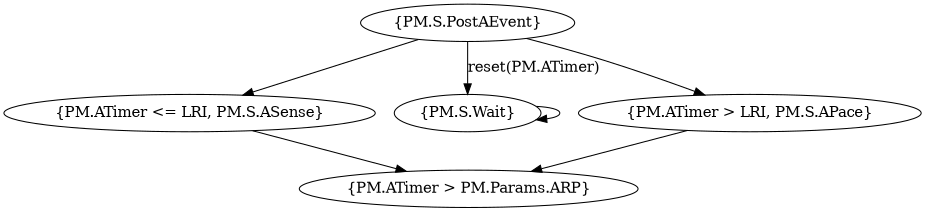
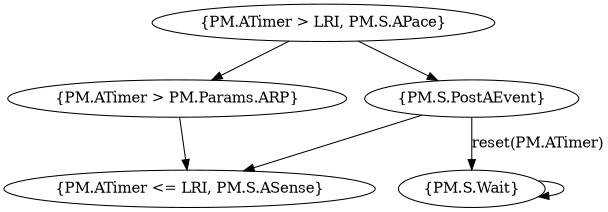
  digraph {
    n1 [label="{PM.ATimer > PM.Params.ARP}"]
    n2 [label="{PM.ATimer <= LRI, PM.S.ASense}"]
    n3 [label="{PM.S.PostAEvent}"]
    n4 [label="{PM.S.Wait}"]
    n5 [label="{PM.ATimer > LRI, PM.S.APace}"]
-   n2 -> n1
+   n1 -> n2
    n3 -> n2
    n3 -> n4 [label="reset(PM.ATimer)"]
    n4 -> n4
    n5 -> n1
-   n3 -> n5
+   n5 -> n3
  }
